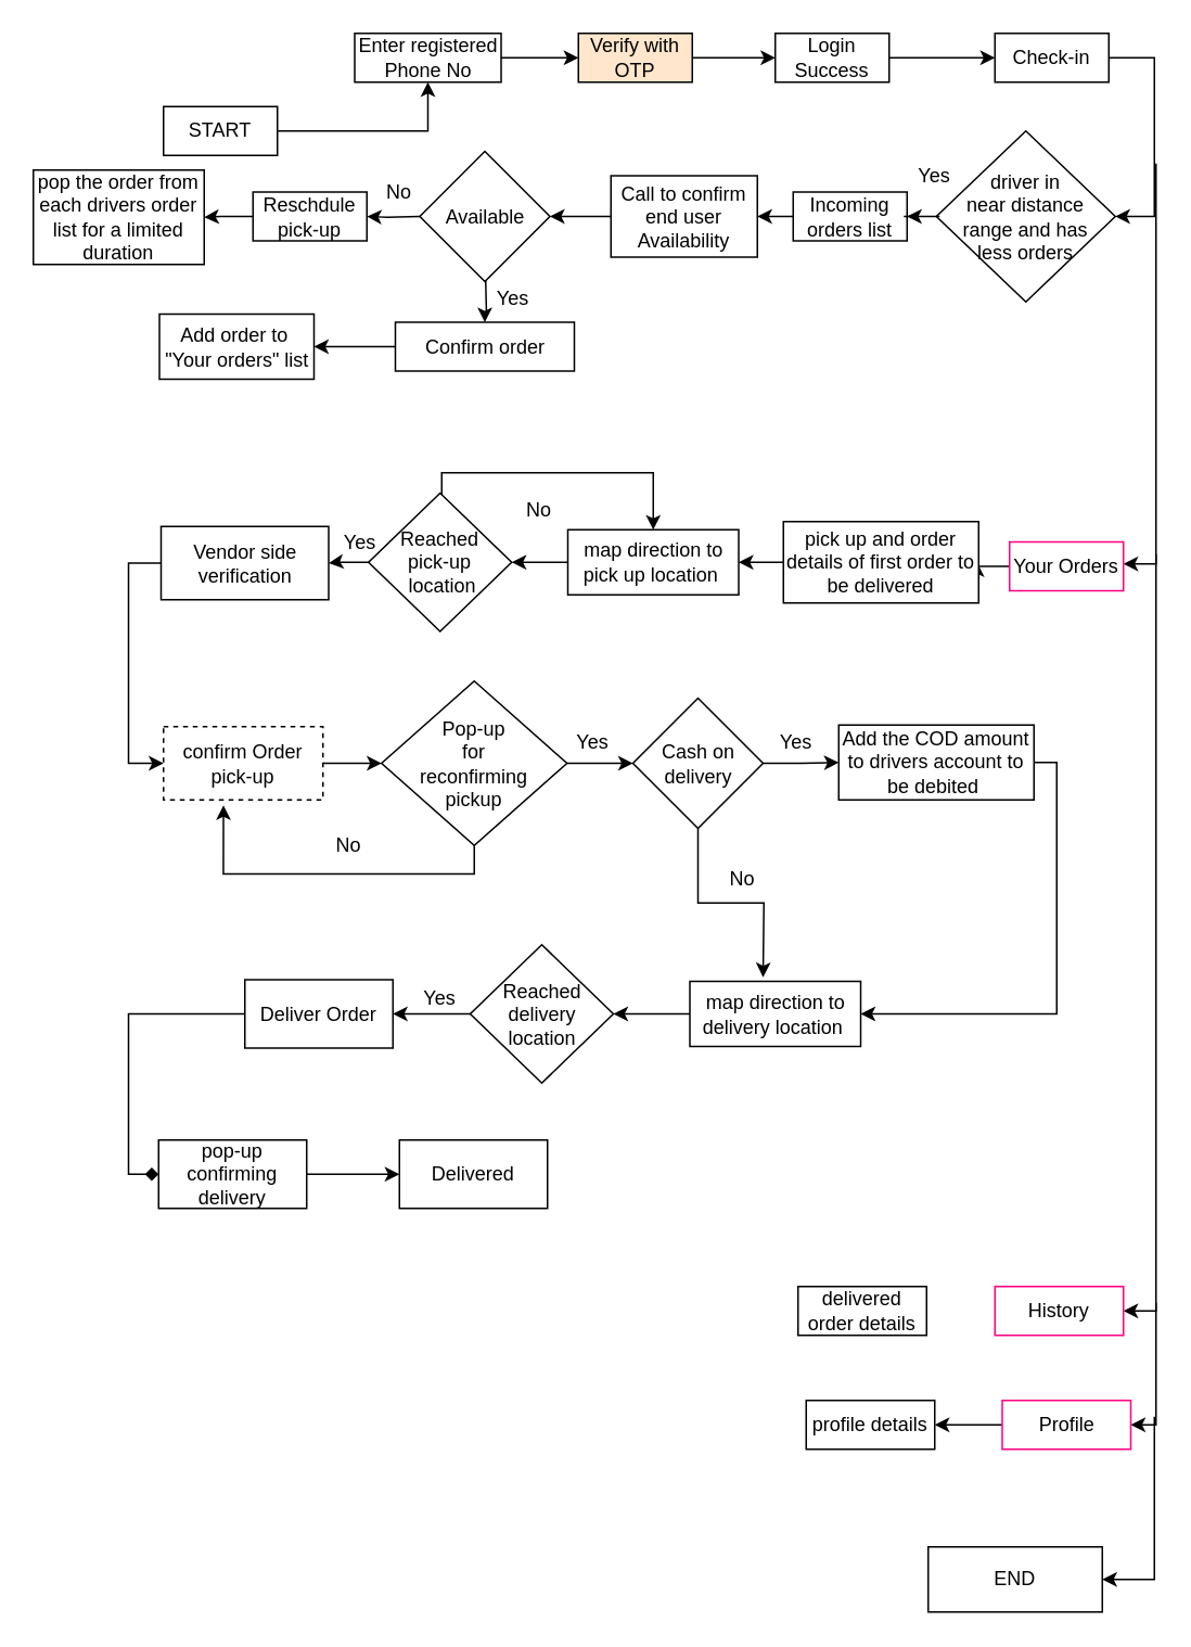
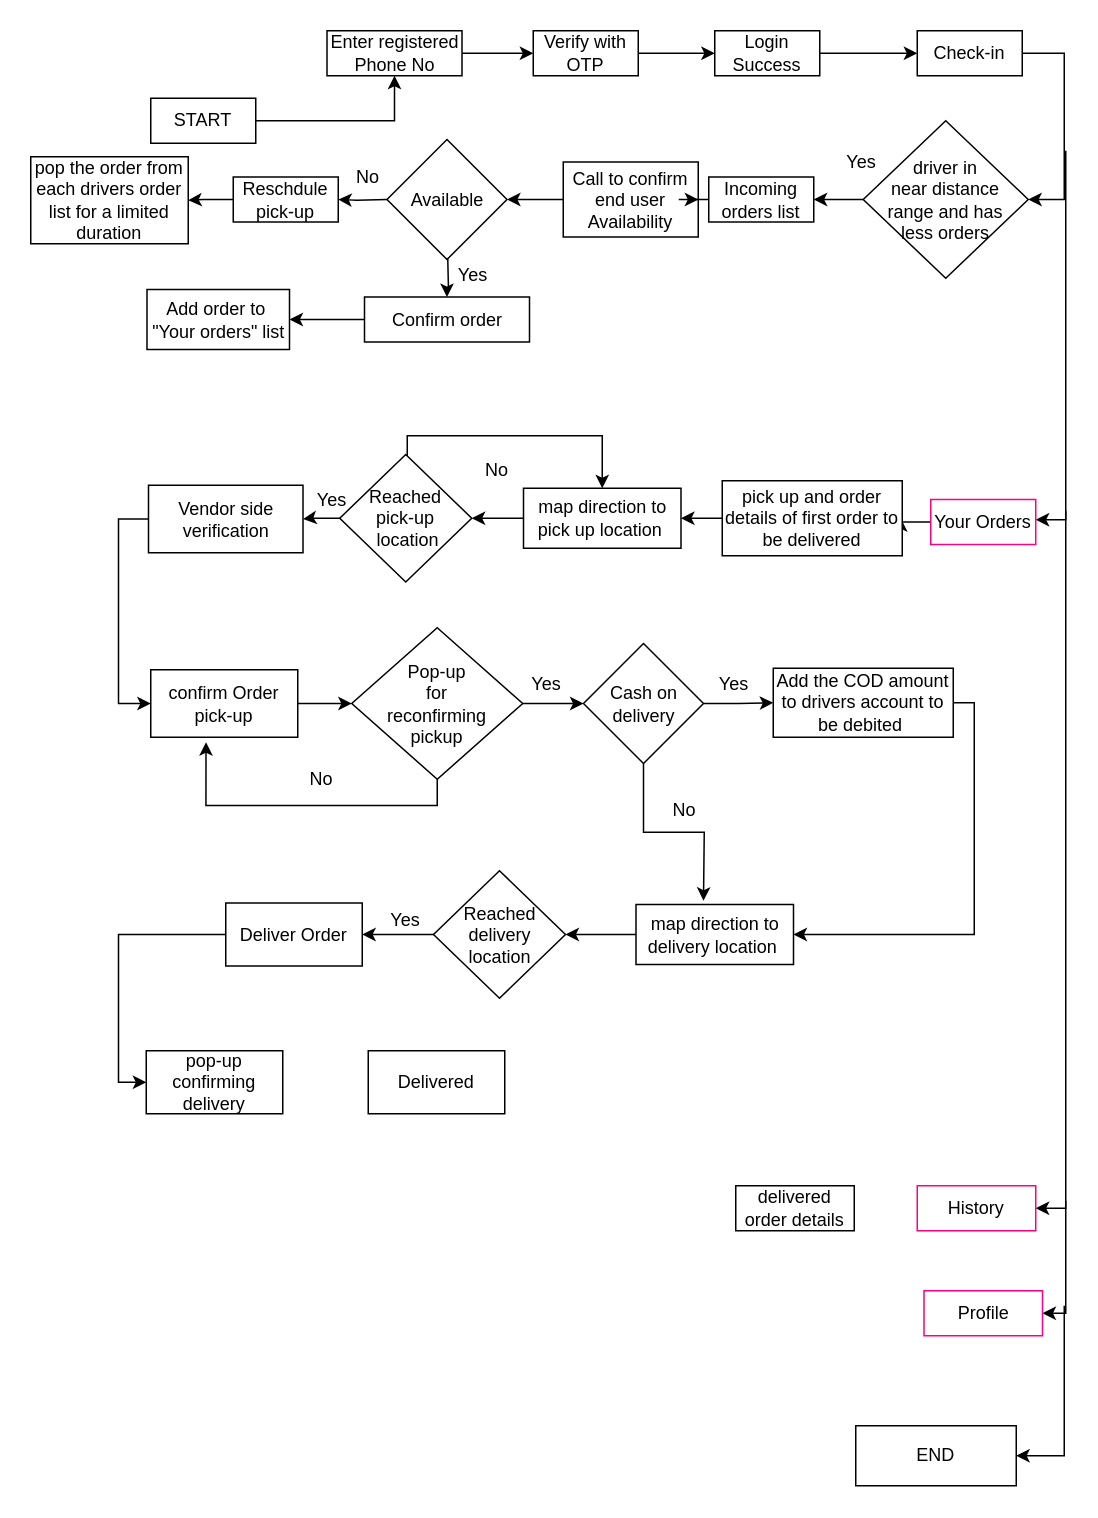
  <mxCell id="0" />
  <mxCell id="1" parent="0" />
  <mxCell id="2" value="" style="edgeStyle=orthogonalEdgeStyle;rounded=0;orthogonalLoop=1;jettySize=auto;html=1;" parent="1" source="3" target="5" edge="1"><mxGeometry relative="1" as="geometry" /></mxCell>
  <mxCell id="3" value="START" style="rounded=0;whiteSpace=wrap;html=1;" parent="1" vertex="1"><mxGeometry x="100" y="65" width="70" height="30" as="geometry" /></mxCell>
  <mxCell id="4" value="" style="edgeStyle=orthogonalEdgeStyle;rounded=0;orthogonalLoop=1;jettySize=auto;html=1;" parent="1" source="5" target="7" edge="1"><mxGeometry relative="1" as="geometry" /></mxCell>
  <mxCell id="5" value="Enter registered Phone No" style="rounded=0;whiteSpace=wrap;html=1;" parent="1" vertex="1"><mxGeometry x="217.5" y="20" width="90" height="30" as="geometry" /></mxCell>
  <mxCell id="6" value="" style="edgeStyle=orthogonalEdgeStyle;rounded=0;orthogonalLoop=1;jettySize=auto;html=1;" parent="1" source="7" target="9" edge="1"><mxGeometry relative="1" as="geometry" /></mxCell>
- <mxCell id="7" value="Verify with OTP" style="rounded=0;whiteSpace=wrap;html=1;fillColor=#ffe6cc;" parent="1" vertex="1"><mxGeometry x="355" y="20" width="70" height="30" as="geometry" /></mxCell>
+ <mxCell id="7" value="Verify with OTP" style="rounded=0;whiteSpace=wrap;html=1;" parent="1" vertex="1"><mxGeometry x="355" y="20" width="70" height="30" as="geometry" /></mxCell>
  <mxCell id="8" value="" style="edgeStyle=orthogonalEdgeStyle;rounded=0;orthogonalLoop=1;jettySize=auto;html=1;" parent="1" source="9" target="10" edge="1"><mxGeometry relative="1" as="geometry" /></mxCell>
  <mxCell id="9" value="Login Success" style="rounded=0;whiteSpace=wrap;html=1;" parent="1" vertex="1"><mxGeometry x="476" y="20" width="70" height="30" as="geometry" /></mxCell>
  <mxCell id="10" value="Check-in" style="rounded=0;whiteSpace=wrap;html=1;" parent="1" vertex="1"><mxGeometry x="611" y="20" width="70" height="30" as="geometry" /></mxCell>
  <mxCell id="11" style="edgeStyle=orthogonalEdgeStyle;rounded=0;orthogonalLoop=1;jettySize=auto;html=1;entryX=1;entryY=0.5;entryDx=0;entryDy=0;exitX=1;exitY=0.5;exitDx=0;exitDy=0;" parent="1" source="10" target="66" edge="1"><mxGeometry relative="1" as="geometry"><mxPoint x="690" y="105" as="targetPoint" /><mxPoint x="709" y="35" as="sourcePoint" /><Array as="points"><mxPoint x="709" y="35" /><mxPoint x="709" y="133" /></Array></mxGeometry></mxCell>
- <mxCell id="12" value="Incoming orders list" style="rounded=0;whiteSpace=wrap;html=1;" parent="1" vertex="1"><mxGeometry x="487" y="117.5" width="70" height="30" as="geometry" /></mxCell>
+ <mxCell id="12" value="Incoming orders list" style="rounded=0;whiteSpace=wrap;html=1;" parent="1" vertex="1"><mxGeometry x="472" y="117.5" width="70" height="30" as="geometry" /></mxCell>
  <mxCell id="13" value="" style="edgeStyle=orthogonalEdgeStyle;rounded=0;orthogonalLoop=1;jettySize=auto;html=1;" parent="1" target="16" edge="1"><mxGeometry relative="1" as="geometry"><mxPoint x="257.5" y="132.5" as="sourcePoint" /></mxGeometry></mxCell>
  <mxCell id="14" value="Call to confirm end user Availability" style="rounded=0;whiteSpace=wrap;html=1;" parent="1" vertex="1"><mxGeometry x="375" y="107.5" width="90" height="50" as="geometry" /></mxCell>
  <mxCell id="15" value="" style="edgeStyle=orthogonalEdgeStyle;rounded=0;orthogonalLoop=1;jettySize=auto;html=1;" parent="1" source="16" target="17" edge="1"><mxGeometry relative="1" as="geometry" /></mxCell>
  <mxCell id="16" value="Reschdule&lt;br&gt;pick-up&lt;br&gt;" style="rounded=0;whiteSpace=wrap;html=1;" parent="1" vertex="1"><mxGeometry x="155" y="117.5" width="70" height="30" as="geometry" /></mxCell>
  <mxCell id="17" value="pop the order from each drivers order list for a limited duration&lt;br&gt;" style="rounded=0;whiteSpace=wrap;html=1;" parent="1" vertex="1"><mxGeometry x="20" y="104" width="105" height="58" as="geometry" /></mxCell>
  <mxCell id="18" value="" style="edgeStyle=orthogonalEdgeStyle;rounded=0;orthogonalLoop=1;jettySize=auto;html=1;" parent="1" source="12" edge="1"><mxGeometry relative="1" as="geometry"><mxPoint x="495" y="132.5" as="sourcePoint" /><mxPoint x="465" y="132.5" as="targetPoint" /></mxGeometry></mxCell>
  <mxCell id="19" value="" style="edgeStyle=orthogonalEdgeStyle;rounded=0;orthogonalLoop=1;jettySize=auto;html=1;" parent="1" target="24" edge="1"><mxGeometry relative="1" as="geometry"><mxPoint x="298" y="172" as="sourcePoint" /><mxPoint x="298" y="207.5" as="targetPoint" /></mxGeometry></mxCell>
  <mxCell id="20" value="Available" style="rhombus;whiteSpace=wrap;html=1;" parent="1" vertex="1"><mxGeometry x="257.5" y="92.5" width="80" height="80" as="geometry" /></mxCell>
  <mxCell id="21" value="" style="edgeStyle=orthogonalEdgeStyle;rounded=0;orthogonalLoop=1;jettySize=auto;html=1;" parent="1" source="14" edge="1"><mxGeometry relative="1" as="geometry"><mxPoint x="375" y="132.5" as="sourcePoint" /><mxPoint x="337.5" y="132.5" as="targetPoint" /></mxGeometry></mxCell>
  <mxCell id="22" value="No" style="text;html=1;strokeColor=none;fillColor=none;align=center;verticalAlign=middle;whiteSpace=wrap;rounded=0;" parent="1" vertex="1"><mxGeometry x="225" y="107.5" width="40" height="20" as="geometry" /></mxCell>
  <mxCell id="23" value="" style="edgeStyle=orthogonalEdgeStyle;rounded=0;orthogonalLoop=1;jettySize=auto;html=1;" parent="1" source="24" target="25" edge="1"><mxGeometry relative="1" as="geometry" /></mxCell>
  <mxCell id="24" value="Confirm order" style="rounded=0;whiteSpace=wrap;html=1;" parent="1" vertex="1"><mxGeometry x="242.5" y="197.5" width="110" height="30" as="geometry" /></mxCell>
  <mxCell id="25" value="Add order to&amp;nbsp;&lt;br&gt;&quot;Your orders&quot; list&lt;br&gt;" style="rounded=0;whiteSpace=wrap;html=1;" parent="1" vertex="1"><mxGeometry x="97.5" y="192.5" width="95" height="40" as="geometry" /></mxCell>
  <mxCell id="26" value="Yes&lt;br&gt;" style="text;html=1;strokeColor=none;fillColor=none;align=center;verticalAlign=middle;whiteSpace=wrap;rounded=0;" parent="1" vertex="1"><mxGeometry x="295" y="172.5" width="40" height="20" as="geometry" /></mxCell>
  <mxCell id="27" style="edgeStyle=orthogonalEdgeStyle;rounded=0;orthogonalLoop=1;jettySize=auto;html=1;" parent="1" target="29" edge="1"><mxGeometry relative="1" as="geometry"><mxPoint x="710" y="100" as="sourcePoint" /><Array as="points"><mxPoint x="710" y="346" /></Array></mxGeometry></mxCell>
  <mxCell id="28" value="" style="edgeStyle=orthogonalEdgeStyle;rounded=0;orthogonalLoop=1;jettySize=auto;html=1;" parent="1" source="29" target="31" edge="1"><mxGeometry relative="1" as="geometry" /></mxCell>
  <mxCell id="29" value="Your Orders" style="rounded=0;whiteSpace=wrap;html=1;strokeColor=#FF0080;" parent="1" vertex="1"><mxGeometry x="620" y="332.5" width="70" height="30" as="geometry" /></mxCell>
  <mxCell id="30" value="" style="edgeStyle=orthogonalEdgeStyle;rounded=0;orthogonalLoop=1;jettySize=auto;html=1;" parent="1" source="31" target="33" edge="1"><mxGeometry relative="1" as="geometry" /></mxCell>
  <mxCell id="31" value="pick up and order details of first order to be delivered" style="rounded=0;whiteSpace=wrap;html=1;strokeColor=#000000;" parent="1" vertex="1"><mxGeometry x="481" y="320" width="120" height="50" as="geometry" /></mxCell>
  <mxCell id="32" value="" style="edgeStyle=orthogonalEdgeStyle;rounded=0;orthogonalLoop=1;jettySize=auto;html=1;" parent="1" source="33" target="36" edge="1"><mxGeometry relative="1" as="geometry" /></mxCell>
  <mxCell id="33" value="map direction to pick up location&amp;nbsp;" style="rounded=0;whiteSpace=wrap;html=1;strokeColor=#000000;" parent="1" vertex="1"><mxGeometry x="348.5" y="325" width="105" height="40" as="geometry" /></mxCell>
  <mxCell id="34" value="" style="edgeStyle=orthogonalEdgeStyle;rounded=0;orthogonalLoop=1;jettySize=auto;html=1;" parent="1" source="36" target="38" edge="1"><mxGeometry relative="1" as="geometry" /></mxCell>
  <mxCell id="35" value="" style="edgeStyle=orthogonalEdgeStyle;rounded=0;orthogonalLoop=1;jettySize=auto;html=1;entryX=0.5;entryY=0;entryDx=0;entryDy=0;" parent="1" source="36" target="33" edge="1"><mxGeometry relative="1" as="geometry"><mxPoint x="270" y="222.5" as="targetPoint" /><Array as="points"><mxPoint x="271" y="290" /><mxPoint x="401" y="290" /></Array></mxGeometry></mxCell>
  <mxCell id="36" value="Reached &lt;br&gt;pick-up&lt;br&gt;&amp;nbsp;location" style="rhombus;whiteSpace=wrap;html=1;strokeColor=#000000;fillColor=none;" parent="1" vertex="1"><mxGeometry x="226" y="302.5" width="88" height="85" as="geometry" /></mxCell>
  <mxCell id="37" value="" style="edgeStyle=orthogonalEdgeStyle;rounded=0;orthogonalLoop=1;jettySize=auto;html=1;entryX=0;entryY=0.5;entryDx=0;entryDy=0;" parent="1" source="38" target="40" edge="1"><mxGeometry relative="1" as="geometry"><mxPoint x="78.5" y="470" as="targetPoint" /><Array as="points"><mxPoint x="78.5" y="346" /><mxPoint x="78.5" y="469" /></Array></mxGeometry></mxCell>
  <mxCell id="38" value="Vendor side verification&lt;br&gt;" style="rounded=0;whiteSpace=wrap;html=1;strokeColor=#000000;fillColor=none;" parent="1" vertex="1"><mxGeometry x="98.5" y="323" width="103" height="45" as="geometry" /></mxCell>
  <mxCell id="39" value="" style="edgeStyle=orthogonalEdgeStyle;rounded=0;orthogonalLoop=1;jettySize=auto;html=1;" parent="1" source="40" target="45" edge="1"><mxGeometry relative="1" as="geometry" /></mxCell>
- <mxCell id="40" value="confirm Order pick-up&lt;br&gt;" style="rounded=0;whiteSpace=wrap;html=1;strokeColor=#000000;fillColor=none;dashed=1;" parent="1" vertex="1"><mxGeometry x="100" y="446" width="98" height="45" as="geometry" /></mxCell>
+ <mxCell id="40" value="confirm Order pick-up&lt;br&gt;" style="rounded=0;whiteSpace=wrap;html=1;strokeColor=#000000;fillColor=none;" parent="1" vertex="1"><mxGeometry x="100" y="446" width="98" height="45" as="geometry" /></mxCell>
  <mxCell id="41" value="Yes&lt;br&gt;" style="text;html=1;strokeColor=none;fillColor=none;align=center;verticalAlign=middle;whiteSpace=wrap;rounded=0;" parent="1" vertex="1"><mxGeometry x="201" y="322.5" width="40" height="20" as="geometry" /></mxCell>
  <mxCell id="42" value="No" style="text;html=1;strokeColor=none;fillColor=none;align=center;verticalAlign=middle;whiteSpace=wrap;rounded=0;" parent="1" vertex="1"><mxGeometry x="311" y="302.5" width="40" height="20" as="geometry" /></mxCell>
  <mxCell id="43" value="" style="edgeStyle=orthogonalEdgeStyle;rounded=0;orthogonalLoop=1;jettySize=auto;html=1;entryX=0.376;entryY=1.074;entryDx=0;entryDy=0;entryPerimeter=0;" parent="1" source="45" target="40" edge="1"><mxGeometry relative="1" as="geometry"><mxPoint x="244" y="586" as="targetPoint" /><Array as="points"><mxPoint x="291.5" y="536.5" /><mxPoint x="136.5" y="536.5" /></Array></mxGeometry></mxCell>
  <mxCell id="44" value="" style="edgeStyle=orthogonalEdgeStyle;rounded=0;orthogonalLoop=1;jettySize=auto;html=1;" parent="1" source="45" target="54" edge="1"><mxGeometry relative="1" as="geometry" /></mxCell>
  <mxCell id="45" value="Pop-up&lt;br&gt;for&lt;br&gt;reconfirming&lt;br&gt;pickup&lt;br&gt;" style="rhombus;whiteSpace=wrap;html=1;strokeColor=#000000;fillColor=none;" parent="1" vertex="1"><mxGeometry x="234" y="418" width="114" height="101" as="geometry" /></mxCell>
  <mxCell id="46" value="No" style="text;html=1;strokeColor=none;fillColor=none;align=center;verticalAlign=middle;whiteSpace=wrap;rounded=0;" parent="1" vertex="1"><mxGeometry x="194" y="509" width="40" height="20" as="geometry" /></mxCell>
  <mxCell id="47" value="Yes&lt;br&gt;" style="text;html=1;strokeColor=none;fillColor=none;align=center;verticalAlign=middle;whiteSpace=wrap;rounded=0;" parent="1" vertex="1"><mxGeometry x="343.5" y="446" width="40" height="20" as="geometry" /></mxCell>
  <mxCell id="48" value="" style="edgeStyle=orthogonalEdgeStyle;rounded=0;orthogonalLoop=1;jettySize=auto;html=1;" parent="1" source="49" target="51" edge="1"><mxGeometry relative="1" as="geometry" /></mxCell>
  <mxCell id="49" value="map direction to delivery location&amp;nbsp;" style="rounded=0;whiteSpace=wrap;html=1;strokeColor=#000000;" parent="1" vertex="1"><mxGeometry x="423.5" y="602.5" width="105" height="40" as="geometry" /></mxCell>
  <mxCell id="50" value="" style="edgeStyle=orthogonalEdgeStyle;rounded=0;orthogonalLoop=1;jettySize=auto;html=1;" parent="1" source="51" target="56" edge="1"><mxGeometry relative="1" as="geometry" /></mxCell>
  <mxCell id="51" value="Reached &lt;br&gt;delivery location" style="rhombus;whiteSpace=wrap;html=1;strokeColor=#000000;fillColor=none;" parent="1" vertex="1"><mxGeometry x="288.5" y="580" width="88" height="85" as="geometry" /></mxCell>
  <mxCell id="52" value="" style="edgeStyle=orthogonalEdgeStyle;rounded=0;orthogonalLoop=1;jettySize=auto;html=1;entryX=0;entryY=0.5;entryDx=0;entryDy=0;" parent="1" source="54" target="61" edge="1"><mxGeometry relative="1" as="geometry"><mxPoint x="503.5" y="469" as="targetPoint" /></mxGeometry></mxCell>
  <mxCell id="53" value="" style="edgeStyle=orthogonalEdgeStyle;rounded=0;orthogonalLoop=1;jettySize=auto;html=1;" parent="1" source="54" edge="1"><mxGeometry relative="1" as="geometry"><mxPoint x="468.5" y="600" as="targetPoint" /></mxGeometry></mxCell>
  <mxCell id="54" value="Cash on delivery" style="rhombus;whiteSpace=wrap;html=1;strokeColor=#000000;fillColor=none;" parent="1" vertex="1"><mxGeometry x="388.5" y="428.5" width="80" height="80" as="geometry" /></mxCell>
- <mxCell id="55" value="" style="edgeStyle=orthogonalEdgeStyle;rounded=0;orthogonalLoop=1;jettySize=auto;html=1;endArrow=diamond;" parent="1" source="56" target="58" edge="1"><mxGeometry relative="1" as="geometry"><Array as="points"><mxPoint x="78.5" y="623" /><mxPoint x="78.5" y="721" /></Array></mxGeometry></mxCell>
+ <mxCell id="55" value="" style="edgeStyle=orthogonalEdgeStyle;rounded=0;orthogonalLoop=1;jettySize=auto;html=1;" parent="1" source="56" target="58" edge="1"><mxGeometry relative="1" as="geometry"><Array as="points"><mxPoint x="78.5" y="623" /><mxPoint x="78.5" y="721" /></Array></mxGeometry></mxCell>
  <mxCell id="56" value="Deliver Order" style="rounded=0;whiteSpace=wrap;html=1;strokeColor=#000000;fillColor=none;" parent="1" vertex="1"><mxGeometry x="150" y="601.5" width="91" height="42" as="geometry" /></mxCell>
- <mxCell id="57" value="" style="edgeStyle=orthogonalEdgeStyle;rounded=0;orthogonalLoop=1;jettySize=auto;html=1;entryX=0;entryY=0.5;entryDx=0;entryDy=0;" parent="1" source="58" target="59" edge="1"><mxGeometry relative="1" as="geometry"><mxPoint x="237.5" y="720.941" as="targetPoint" /></mxGeometry></mxCell>
  <mxCell id="58" value="pop-up confirming delivery" style="rounded=0;whiteSpace=wrap;html=1;strokeColor=#000000;fillColor=none;" parent="1" vertex="1"><mxGeometry x="97" y="700" width="91" height="42" as="geometry" /></mxCell>
  <mxCell id="59" value="Delivered" style="rounded=0;whiteSpace=wrap;html=1;strokeColor=#000000;fillColor=none;" parent="1" vertex="1"><mxGeometry x="245" y="700" width="91" height="42" as="geometry" /></mxCell>
  <mxCell id="60" value="" style="edgeStyle=orthogonalEdgeStyle;rounded=0;orthogonalLoop=1;jettySize=auto;html=1;entryX=1;entryY=0.5;entryDx=0;entryDy=0;" parent="1" source="61" target="49" edge="1"><mxGeometry relative="1" as="geometry"><mxPoint x="695" y="388.5" as="targetPoint" /><Array as="points"><mxPoint x="649" y="468" /><mxPoint x="649" y="622" /></Array></mxGeometry></mxCell>
  <mxCell id="61" value="Add the COD amount to drivers account to be debited&amp;nbsp;" style="rounded=0;whiteSpace=wrap;html=1;strokeColor=#000000;fillColor=none;" parent="1" vertex="1"><mxGeometry x="515" y="445" width="120" height="46" as="geometry" /></mxCell>
  <mxCell id="62" value="Yes&lt;br&gt;" style="text;html=1;strokeColor=none;fillColor=none;align=center;verticalAlign=middle;whiteSpace=wrap;rounded=0;" parent="1" vertex="1"><mxGeometry x="468.5" y="446" width="40" height="20" as="geometry" /></mxCell>
  <mxCell id="63" value="No" style="text;html=1;strokeColor=none;fillColor=none;align=center;verticalAlign=middle;whiteSpace=wrap;rounded=0;" parent="1" vertex="1"><mxGeometry x="436" y="530" width="40" height="20" as="geometry" /></mxCell>
  <mxCell id="64" value="Yes&lt;br&gt;" style="text;html=1;strokeColor=none;fillColor=none;align=center;verticalAlign=middle;whiteSpace=wrap;rounded=0;" parent="1" vertex="1"><mxGeometry x="250" y="602.5" width="40" height="20" as="geometry" /></mxCell>
  <mxCell id="65" value="" style="edgeStyle=orthogonalEdgeStyle;rounded=0;orthogonalLoop=1;jettySize=auto;html=1;" parent="1" source="66" target="12" edge="1"><mxGeometry relative="1" as="geometry" /></mxCell>
  <mxCell id="66" value="driver in &lt;br&gt;near distance &lt;br&gt;range and has &lt;br&gt;less orders" style="rhombus;whiteSpace=wrap;html=1;strokeColor=#000000;fillColor=none;" parent="1" vertex="1"><mxGeometry x="575" y="80" width="110" height="105" as="geometry" /></mxCell>
  <mxCell id="67" value="" style="edgeStyle=orthogonalEdgeStyle;rounded=0;orthogonalLoop=1;jettySize=auto;html=1;" parent="1" target="68" edge="1"><mxGeometry relative="1" as="geometry"><mxPoint x="710" y="340" as="sourcePoint" /><Array as="points"><mxPoint x="710" y="670" /><mxPoint x="710" y="670" /></Array></mxGeometry></mxCell>
  <mxCell id="68" value="History" style="rounded=0;whiteSpace=wrap;html=1;strokeColor=#FF0080;fillColor=none;" parent="1" vertex="1"><mxGeometry x="611" y="790" width="79" height="30" as="geometry" /></mxCell>
  <mxCell id="69" value="delivered order details&lt;br&gt;" style="rounded=0;whiteSpace=wrap;html=1;strokeColor=#000000;fillColor=none;" parent="1" vertex="1"><mxGeometry x="490" y="790" width="79" height="30" as="geometry" /></mxCell>
  <mxCell id="70" value="" style="edgeStyle=orthogonalEdgeStyle;rounded=0;orthogonalLoop=1;jettySize=auto;html=1;" parent="1" target="72" edge="1"><mxGeometry relative="1" as="geometry"><mxPoint x="710" y="800" as="sourcePoint" /><Array as="points"><mxPoint x="710" y="875" /></Array></mxGeometry></mxCell>
- <mxCell id="71" value="" style="edgeStyle=orthogonalEdgeStyle;rounded=0;orthogonalLoop=1;jettySize=auto;html=1;" parent="1" source="72" target="73" edge="1"><mxGeometry relative="1" as="geometry" /></mxCell>
  <mxCell id="72" value="Profile" style="rounded=0;whiteSpace=wrap;html=1;strokeColor=#FF0080;fillColor=none;" parent="1" vertex="1"><mxGeometry x="615.5" y="860" width="79" height="30" as="geometry" /></mxCell>
- <mxCell id="73" value="profile details" style="rounded=0;whiteSpace=wrap;html=1;strokeColor=#000000;fillColor=none;" parent="1" vertex="1"><mxGeometry x="495" y="860" width="79" height="30" as="geometry" /></mxCell>
  <mxCell id="74" value="" style="edgeStyle=orthogonalEdgeStyle;rounded=0;orthogonalLoop=1;jettySize=auto;html=1;" parent="1" target="75" edge="1"><mxGeometry relative="1" as="geometry"><mxPoint x="709" y="870" as="sourcePoint" /><Array as="points"><mxPoint x="709" y="970" /></Array></mxGeometry></mxCell>
  <mxCell id="75" value="END" style="rounded=0;whiteSpace=wrap;html=1;strokeColor=#000000;fillColor=none;" parent="1" vertex="1"><mxGeometry x="570" y="950" width="107" height="40" as="geometry" /></mxCell>
  <mxCell id="76" value="Yes&lt;br&gt;" style="text;html=1;strokeColor=none;fillColor=none;align=center;verticalAlign=middle;whiteSpace=wrap;rounded=0;" parent="1" vertex="1"><mxGeometry x="554" y="97.5" width="40" height="20" as="geometry" /></mxCell>
